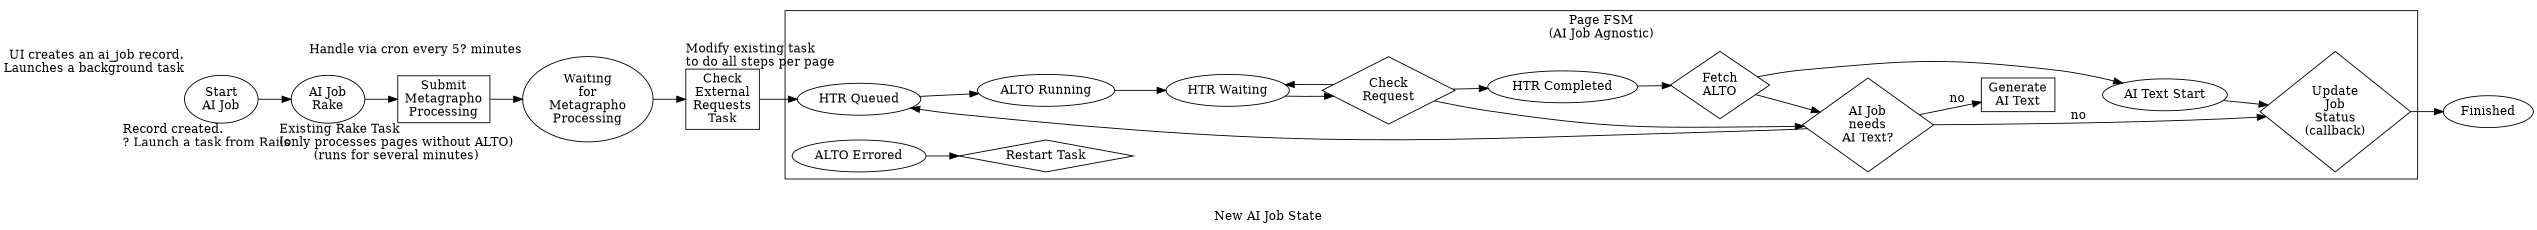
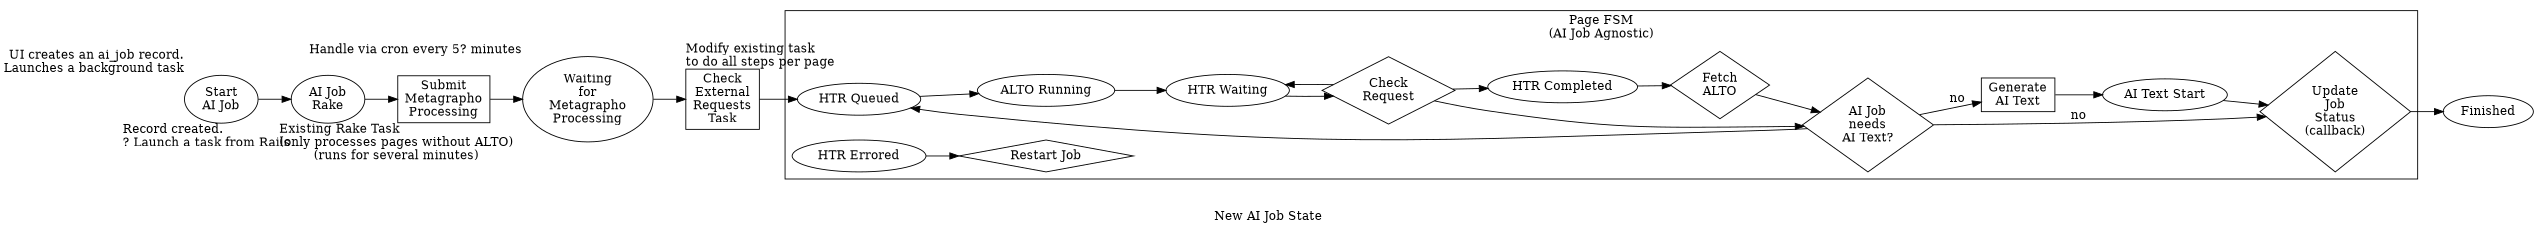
  digraph {
    label="New AI Job State"
    rankdir=LR
    n1 [label="HTR Queued"]
    n2 [label="ALTO Running"]
    n3 [label="HTR Waiting"]
    n4 [label="Check\nRequest" shape=diamond]
-   n5 [label="ALTO Errored"]
-   n6 [label="Restart Task" shape=diamond]
+   n5 [label="HTR Errored"]
+   n6 [label="Restart Job" shape=diamond]
    n7 [label="HTR Completed"]
    n8 [label="Fetch\nALTO" shape=diamond]
    n9 [label="AI Job\nneeds\nAI Text?" shape=diamond]
    n10 [label="AI Text Start"]
    n11 [label="Generate\nAI Text" shape=rectangle]
    n12 [label="Update\nJob\nStatus\n(callback)" shape=diamond]
    n13 [label=Finished]
    n14 [label="Start\nAI Job" xlabel="\rUI creates an ai_job record.\rLaunches a background task"]
    n15 [label="AI Job\nRake" xlabel="Record created.\l? Launch a task from Rails"]
    n16 [label="Submit\nMetagrapho\nProcessing" shape=rectangle xlabel="Existing Rake Task\l(only processes pages without ALTO)\l(runs for several minutes)"]
    n17 [label="Waiting\nfor\nMetagrapho\nProcessing" xlabel="Handle via cron every 5? minutes"]
    n18 [label="Check\nExternal\nRequests\nTask" shape=rectangle xlabel="Modify existing task\lto do all steps per page"]
    subgraph cluster_1 {
      label="Page FSM\n(AI Job Agnostic)"
      n1
      n2
      n3
      n4
      n5
      n6
      n7
      n8
      n9
      n10
      n11
      n12
    }
    n1 -> n2
    n2 -> n3
    n3 -> n4
    n4 -> n3
    n4 -> n7
    n4 -> n9
    n5 -> n6
    n7 -> n8
    n8 -> n9
    n9 -> n1
    n9 -> n11 [label=no]
    n9 -> n12 [label=no]
    n10 -> n12
-   n8 -> n10
+   n11 -> n10
    n12 -> n13
    n14 -> n15
    n15 -> n16
    n16 -> n17
    n17 -> n18
    n18 -> n1
  }
